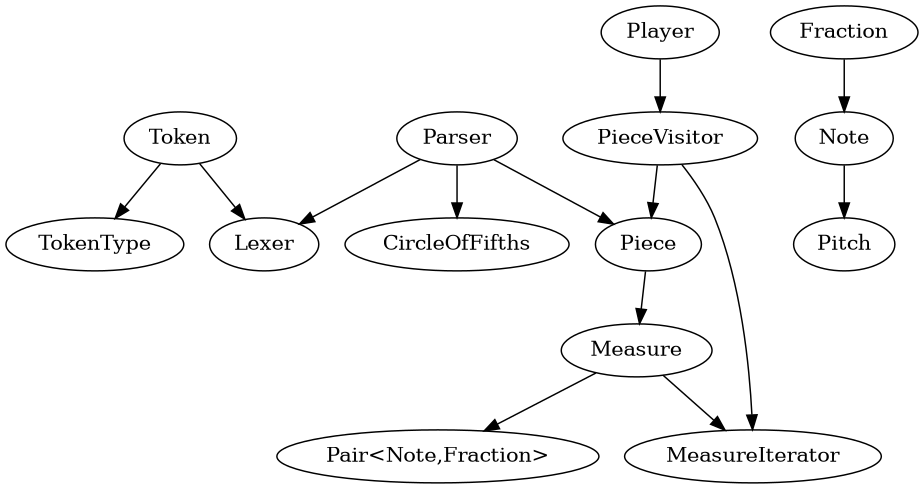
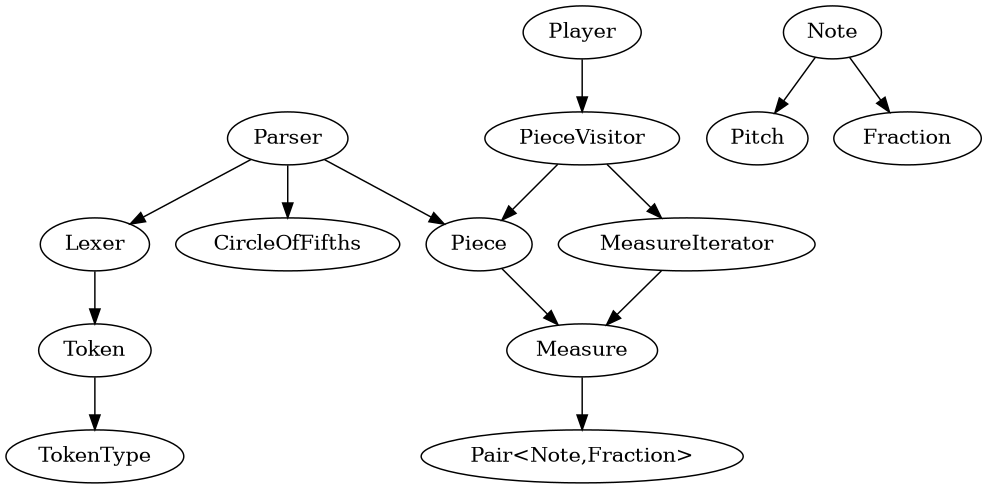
  digraph {
    Parser
    Lexer
    CircleOfFifths
    Piece
    Token
    Measure
    TokenType
    "Pair<Note,Fraction>"
    PieceVisitor
    MeasureIterator
    Note
    Pitch
    Fraction
    Player
    Parser -> Lexer
    Parser -> CircleOfFifths
    Parser -> Piece
-   Token -> Lexer
+   Lexer -> Token
    Piece -> Measure
    Token -> TokenType
    Measure -> "Pair<Note,Fraction>"
    PieceVisitor -> Piece
    PieceVisitor -> MeasureIterator
-   Measure -> MeasureIterator
+   MeasureIterator -> Measure
    Note -> Pitch
-   Fraction -> Note
+   Note -> Fraction
    Player -> PieceVisitor
  }
